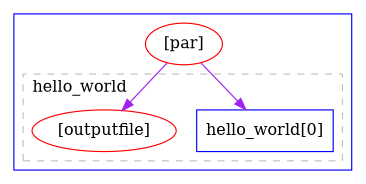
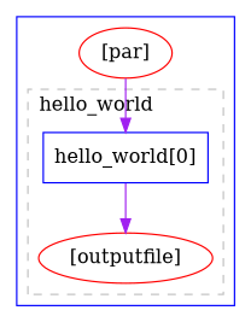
  digraph {
    node [color=red]
    edge [color=purple]
    n1 [color=blue label="hello_world[0]" shape=box]
    n2 [label="[outputfile]"]
    n3 [label="[par]"]
    subgraph cluster_1 {
      color=blue
      style=solid
      n3
      subgraph cluster_2 {
        color=grey
        label=init
        labeljust=l
        style=dashed
      }
      subgraph cluster_3 {
        color=grey
        label=hello_world
        labeljust=l
        style=dashed
        n1
        n2
      }
    }
-   n3 -> n2
+   n1 -> n2
    n3 -> n1
  }
